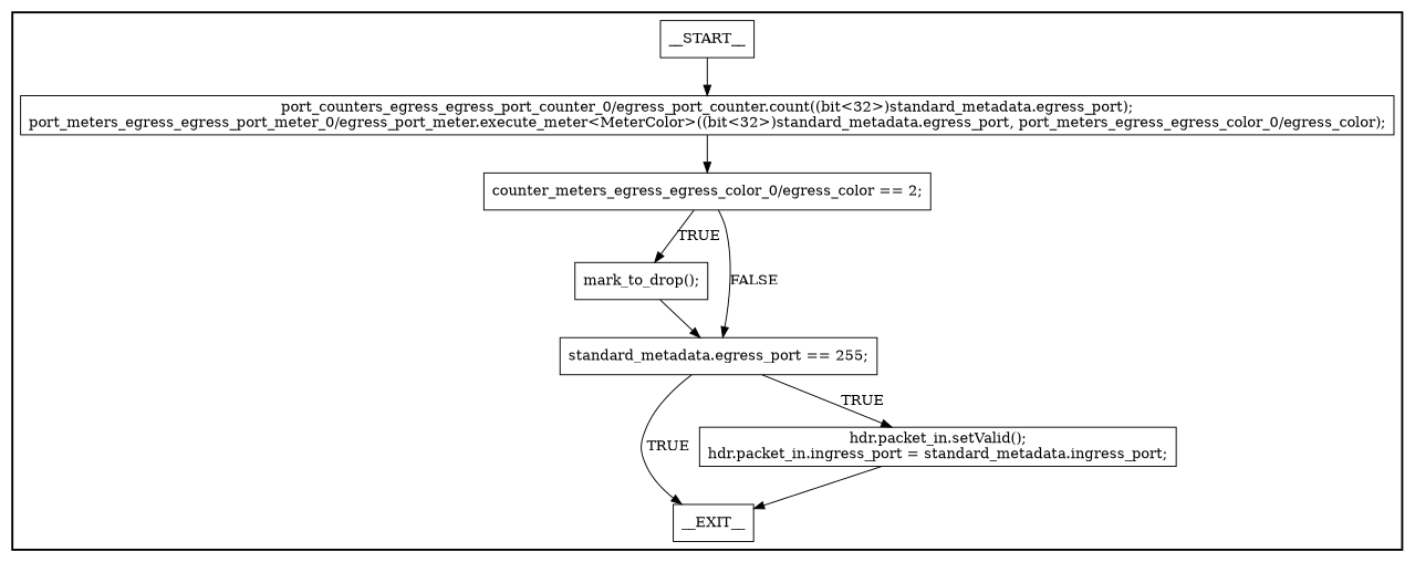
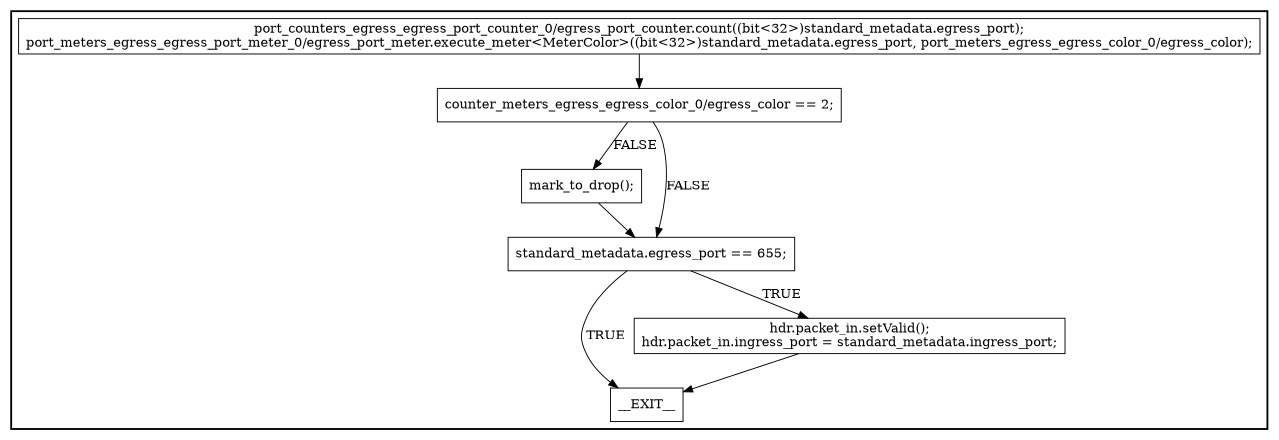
  digraph {
    node [shape=rectangle style=solid]
-   n1 [label=__START__]
    n2 [label="port_counters_egress_egress_port_counter_0/egress_port_counter.count((bit<32>)standard_metadata.egress_port);\nport_meters_egress_egress_port_meter_0/egress_port_meter.execute_meter<MeterColor>((bit<32>)standard_metadata.egress_port, port_meters_egress_egress_color_0/egress_color);"]
    n3 [label=__EXIT__]
    n4 [label="counter_meters_egress_egress_color_0/egress_color == 2;"]
    n5 [label="mark_to_drop();"]
-   n6 [label="standard_metadata.egress_port == 255;"]
+   n6 [label="standard_metadata.egress_port == 655;"]
    n7 [label="hdr.packet_in.setValid();\nhdr.packet_in.ingress_port = standard_metadata.ingress_port;"]
    subgraph cluster_1 {
      labeljust=r
      style=bold
-     n1
      n2
      n3
      n4
      n5
      n6
      n7
    }
-   n1 -> n2
    n2 -> n4
-   n4 -> n5 [label=TRUE]
+   n4 -> n5 [label=FALSE]
    n4 -> n6 [label=FALSE]
    n5 -> n6
    n6 -> n3 [label=TRUE]
    n6 -> n7 [label=TRUE]
    n7 -> n3
  }
